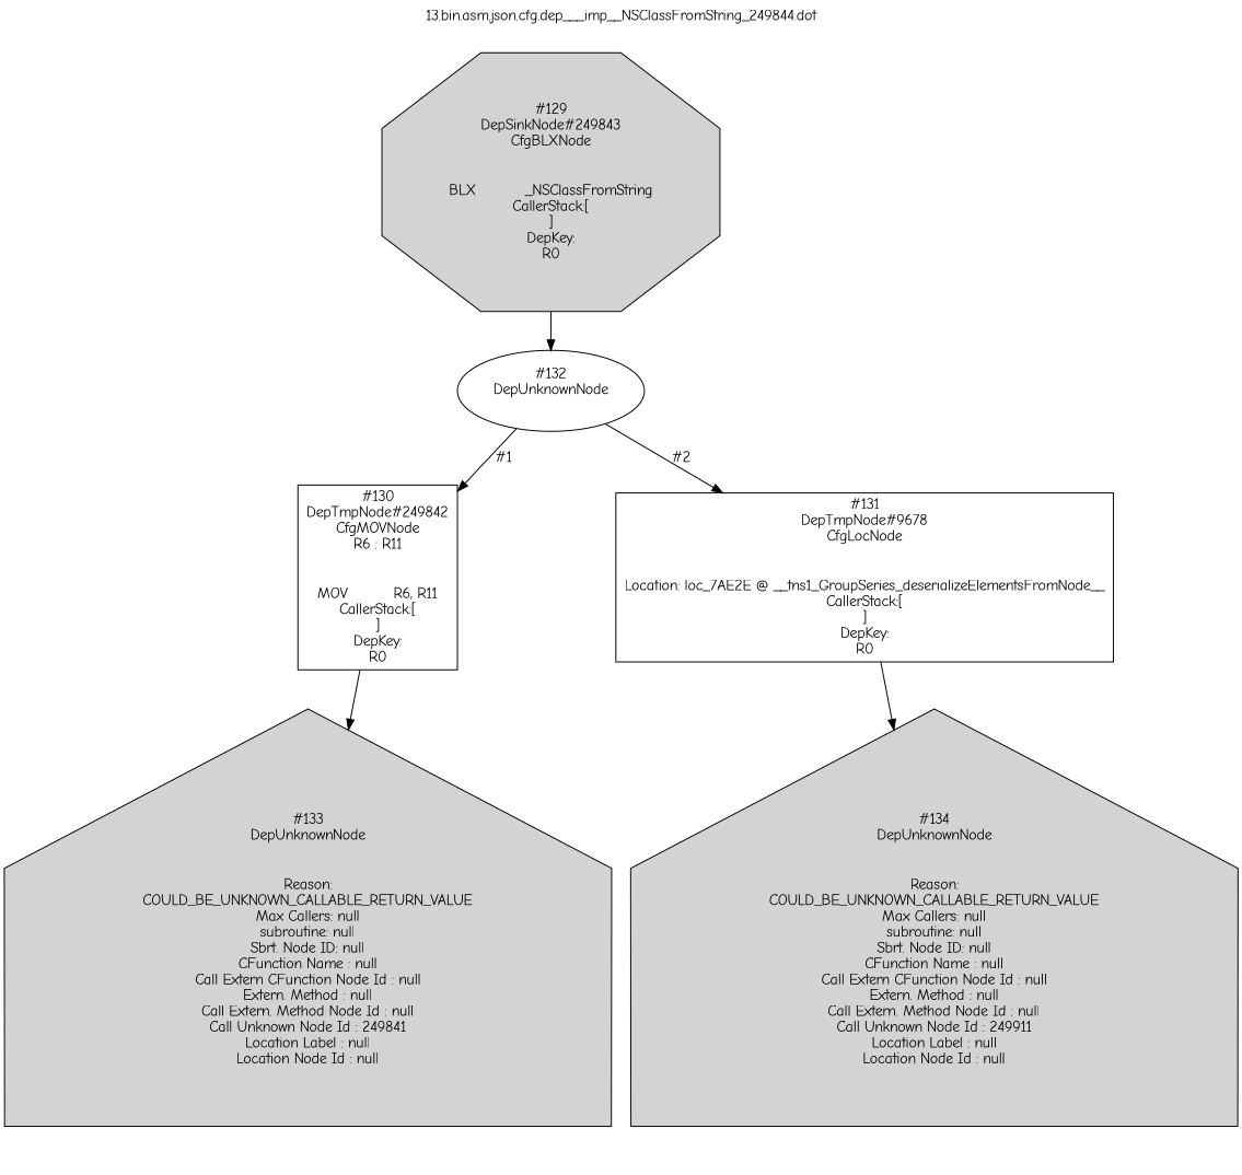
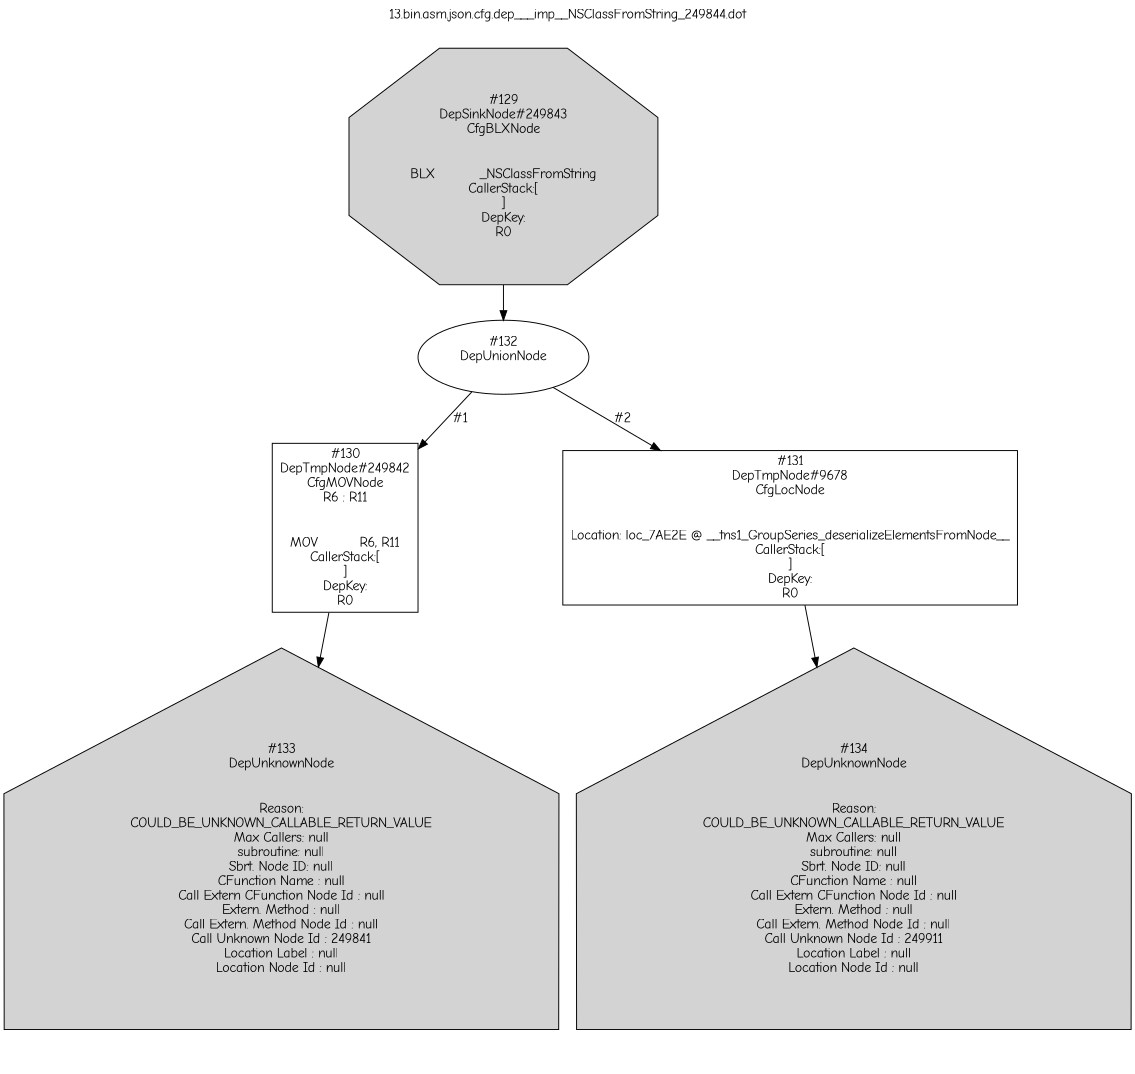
  digraph {
    label="13.bin.asm.json.cfg.dep___imp__NSClassFromString_249844.dot"
    labelloc=t
    fontname="Comic Neue"
    node [shape=box fontname="Comic Neue"]
    edge [fontname="Comic Neue"]
    n1 [label="#129\nDepSinkNode#249843\nCfgBLXNode\n\n\nBLX		_NSClassFromString\nCallerStack:[\n]\nDepKey:\nR0" shape=octagon style=filled]
-   n2 [label="#132\nDepUnknownNode\n\n" shape=ellipse]
+   n2 [label="#132\nDepUnionNode\n\n" shape=ellipse]
    n3 [label="#130\nDepTmpNode#249842\nCfgMOVNode\nR6 : R11\n\n\nMOV		R6, R11\nCallerStack:[\n]\nDepKey:\nR0"]
    n4 [label="#133\nDepUnknownNode\n\n\nReason:\nCOULD_BE_UNKNOWN_CALLABLE_RETURN_VALUE\nMax Callers: null\nsubroutine: null\nSbrt. Node ID: null\nCFunction Name : null\nCall Extern CFunction Node Id : null\nExtern. Method : null\nCall Extern. Method Node Id : null\nCall Unknown Node Id : 249841\nLocation Label : null\nLocation Node Id : null" shape=house style=filled]
    n5 [label="#131\nDepTmpNode#9678\nCfgLocNode\n\n\nLocation: loc_7AE2E @ __tns1_GroupSeries_deserializeElementsFromNode__\nCallerStack:[\n]\nDepKey:\nR0"]
    n6 [label="#134\nDepUnknownNode\n\n\nReason:\nCOULD_BE_UNKNOWN_CALLABLE_RETURN_VALUE\nMax Callers: null\nsubroutine: null\nSbrt. Node ID: null\nCFunction Name : null\nCall Extern CFunction Node Id : null\nExtern. Method : null\nCall Extern. Method Node Id : null\nCall Unknown Node Id : 249911\nLocation Label : null\nLocation Node Id : null" shape=house style=filled]
    n1 -> n2
    n2 -> n3 [label="#1"]
    n2 -> n5 [label="#2"]
    n3 -> n4
    n5 -> n6
  }
